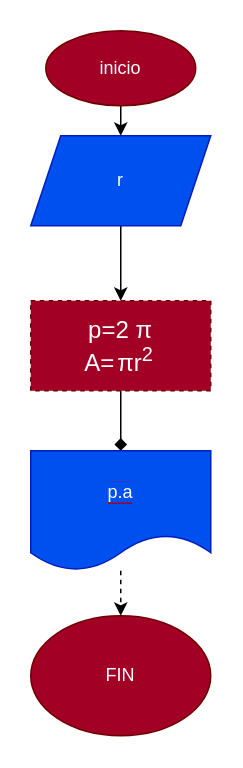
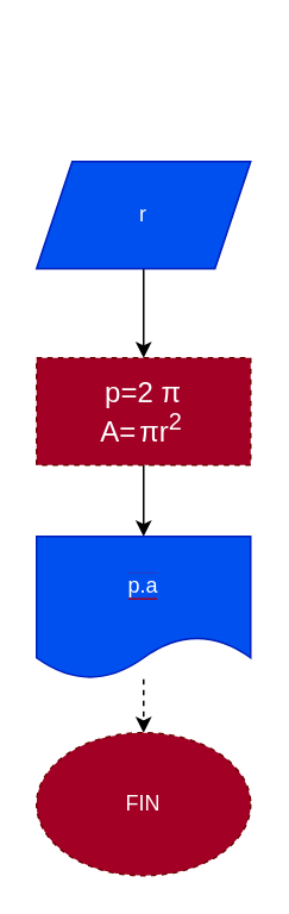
  <mxCell id="0" />
  <mxCell id="1" parent="0" />
- <mxCell id="2" style="edgeStyle=none;html=1;" edge="1" parent="1" source="3" target="5"><mxGeometry relative="1" as="geometry" /></mxCell>
- <mxCell id="3" value="inicio" style="ellipse;whiteSpace=wrap;html=1;fillColor=#a20025;fontColor=#ffffff;strokeColor=#6F0000;" vertex="1" parent="1"><mxGeometry x="30" y="20" width="100" height="50" as="geometry" /></mxCell>
  <mxCell id="4" style="edgeStyle=none;html=1;" edge="1" parent="1" source="5" target="7"><mxGeometry relative="1" as="geometry" /></mxCell>
  <mxCell id="5" value="r" style="shape=parallelogram;perimeter=parallelogramPerimeter;whiteSpace=wrap;html=1;fixedSize=1;fillColor=#0050ef;fontColor=#ffffff;strokeColor=#001DBC;" vertex="1" parent="1"><mxGeometry x="20" y="90" width="120" height="60" as="geometry" /></mxCell>
- <mxCell id="6" style="edgeStyle=none;html=1;entryX=0.5;entryY=0;entryDx=0;entryDy=0;fontColor=#f0f0f0;endArrow=diamond;" edge="1" parent="1" source="7" target="10"><mxGeometry relative="1" as="geometry" /></mxCell>
+ <mxCell id="6" style="edgeStyle=none;html=1;entryX=0.5;entryY=0;entryDx=0;entryDy=0;fontColor=#f0f0f0;" edge="1" parent="1" source="7" target="10"><mxGeometry relative="1" as="geometry" /></mxCell>
  <mxCell id="7" value="&lt;span style=&quot;font-family: &amp;quot;Google Sans&amp;quot;, Arial, sans-serif; font-size: 16px; font-style: normal; font-variant-ligatures: normal; font-variant-caps: normal; font-weight: 400; letter-spacing: normal; orphans: 2; text-align: start; text-indent: 0px; text-transform: none; widows: 2; word-spacing: 0px; -webkit-text-stroke-width: 0px; text-decoration-thickness: initial; text-decoration-style: initial; text-decoration-color: initial; float: none; display: inline !important;&quot;&gt;&lt;span style=&quot;background-color: rgb(162, 0, 37);&quot;&gt;p=2 π&lt;br&gt;A=&lt;span style=&quot;border-radius: 4px; padding: 0px 2px;&quot;&gt;πr&lt;sup style=&quot;&quot;&gt;2&lt;/sup&gt;&lt;/span&gt;&lt;/span&gt;&lt;br&gt;&lt;/span&gt;" style="rounded=0;whiteSpace=wrap;html=1;fillColor=#a20025;fontColor=#ffffff;strokeColor=#6F0000;dashed=1;" vertex="1" parent="1"><mxGeometry x="20" y="200" width="120" height="60" as="geometry" /></mxCell>
- <mxCell id="8" value="FIN" style="ellipse;whiteSpace=wrap;html=1;labelBackgroundColor=#a20025;fontColor=#ffffff;fillColor=#a20025;strokeColor=#6F0000;" vertex="1" parent="1"><mxGeometry x="20" y="410" width="120" height="80" as="geometry" /></mxCell>
+ <mxCell id="8" value="FIN" style="ellipse;whiteSpace=wrap;html=1;labelBackgroundColor=#a20025;fontColor=#ffffff;fillColor=#a20025;strokeColor=#6F0000;dashed=1;" vertex="1" parent="1"><mxGeometry x="20" y="410" width="120" height="80" as="geometry" /></mxCell>
  <mxCell id="9" style="edgeStyle=none;html=1;fontColor=#f0f0f0;dashed=1;" edge="1" parent="1" source="10" target="8"><mxGeometry relative="1" as="geometry" /></mxCell>
  <mxCell id="10" value="&lt;span style=&quot;background-color: rgb(0, 80, 239);&quot;&gt;p.a&lt;/span&gt;" style="shape=document;whiteSpace=wrap;html=1;boundedLbl=1;labelBackgroundColor=#a20025;fontColor=#ffffff;fillColor=#0050ef;strokeColor=#001DBC;" vertex="1" parent="1"><mxGeometry x="20" y="300" width="120" height="80" as="geometry" /></mxCell>
